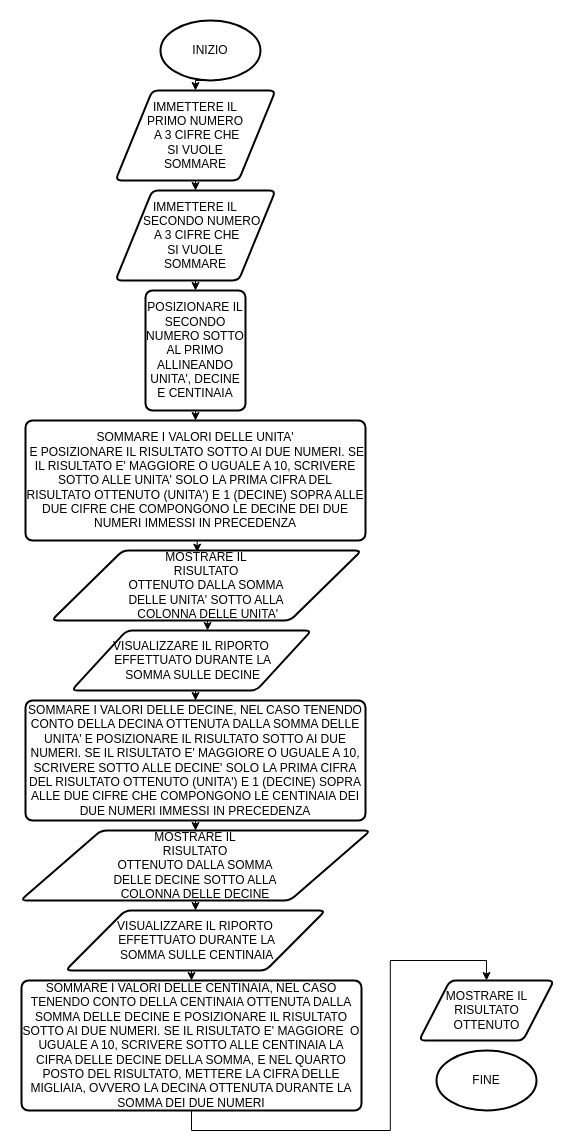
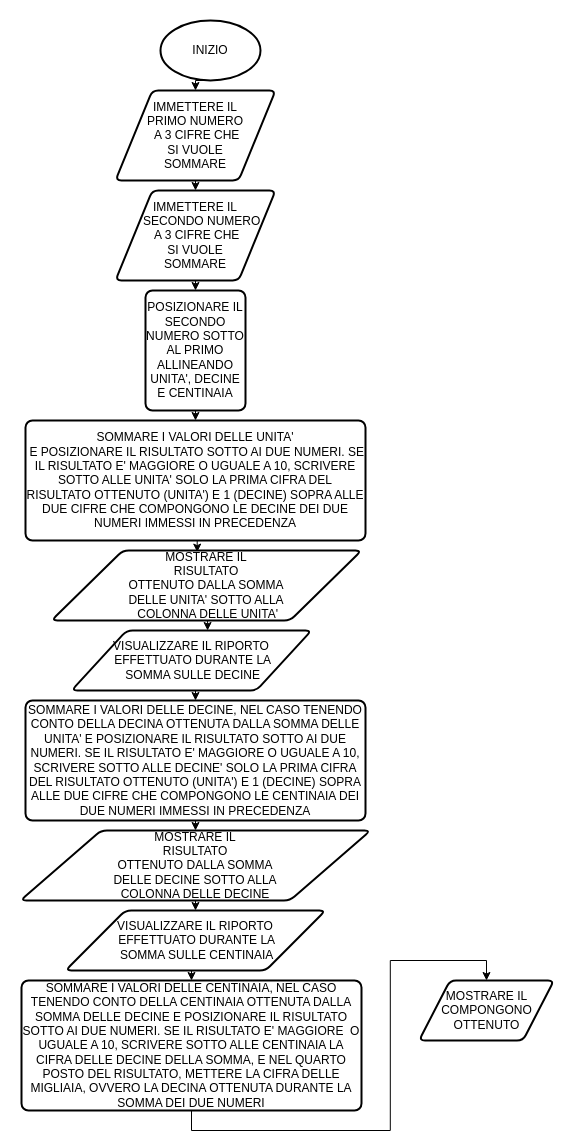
  <mxCell id="0" />
  <mxCell id="1" parent="0" />
  <mxCell id="2" style="edgeStyle=orthogonalEdgeStyle;rounded=0;orthogonalLoop=1;jettySize=auto;html=1;exitX=0.5;exitY=1;exitDx=0;exitDy=0;entryX=0.5;entryY=0;entryDx=0;entryDy=0;" edge="1" parent="1" source="3" target="7"><mxGeometry relative="1" as="geometry" /></mxCell>
  <mxCell id="3" value="IMMETTERE IL &lt;br&gt;PRIMO NUMERO&lt;br&gt;&amp;nbsp;A 3 CIFRE CHE &lt;br&gt;SI VUOLE &lt;br&gt;SOMMARE" style="shape=parallelogram;html=1;strokeWidth=2;perimeter=parallelogramPerimeter;whiteSpace=wrap;rounded=1;arcSize=12;size=0.23;" vertex="1" parent="1"><mxGeometry x="115" y="90" width="160" height="90" as="geometry" /></mxCell>
  <mxCell id="4" style="edgeStyle=orthogonalEdgeStyle;rounded=0;orthogonalLoop=1;jettySize=auto;html=1;exitX=0.5;exitY=1;exitDx=0;exitDy=0;exitPerimeter=0;entryX=0.5;entryY=0;entryDx=0;entryDy=0;" edge="1" parent="1" source="5" target="3"><mxGeometry relative="1" as="geometry" /></mxCell>
  <mxCell id="5" value="INIZIO" style="strokeWidth=2;html=1;shape=mxgraph.flowchart.start_1;whiteSpace=wrap;" vertex="1" parent="1"><mxGeometry x="160" y="20" width="100" height="60" as="geometry" /></mxCell>
  <mxCell id="6" style="edgeStyle=orthogonalEdgeStyle;rounded=0;orthogonalLoop=1;jettySize=auto;html=1;exitX=0.5;exitY=1;exitDx=0;exitDy=0;entryX=0.5;entryY=0;entryDx=0;entryDy=0;" edge="1" parent="1" source="7" target="9"><mxGeometry relative="1" as="geometry" /></mxCell>
  <mxCell id="7" value="IMMETTERE IL &lt;br&gt;&amp;nbsp; &amp;nbsp; SECONDO NUMERO&lt;br&gt;&amp;nbsp;A 3 CIFRE CHE &lt;br&gt;SI VUOLE &lt;br&gt;SOMMARE" style="shape=parallelogram;html=1;strokeWidth=2;perimeter=parallelogramPerimeter;whiteSpace=wrap;rounded=1;arcSize=12;size=0.23;" vertex="1" parent="1"><mxGeometry x="115" y="190" width="160" height="90" as="geometry" /></mxCell>
  <mxCell id="8" style="edgeStyle=orthogonalEdgeStyle;rounded=0;orthogonalLoop=1;jettySize=auto;html=1;exitX=0.5;exitY=1;exitDx=0;exitDy=0;entryX=0.5;entryY=0;entryDx=0;entryDy=0;" edge="1" parent="1" source="9" target="11"><mxGeometry relative="1" as="geometry" /></mxCell>
  <mxCell id="9" value="POSIZIONARE IL SECONDO NUMERO SOTTO AL PRIMO ALLINEANDO UNITA', DECINE E CENTINAIA" style="rounded=1;whiteSpace=wrap;html=1;absoluteArcSize=1;arcSize=14;strokeWidth=2;" vertex="1" parent="1"><mxGeometry x="145" y="290" width="100" height="120" as="geometry" /></mxCell>
  <mxCell id="10" style="edgeStyle=orthogonalEdgeStyle;rounded=0;orthogonalLoop=1;jettySize=auto;html=1;exitX=0.5;exitY=1;exitDx=0;exitDy=0;entryX=0.47;entryY=0.023;entryDx=0;entryDy=0;entryPerimeter=0;" edge="1" parent="1" source="11" target="13"><mxGeometry relative="1" as="geometry" /></mxCell>
  <mxCell id="11" value="SOMMARE I VALORI DELLE UNITA'&lt;br&gt;&amp;nbsp;E POSIZIONARE IL RISULTATO SOTTO AI DUE NUMERI. SE IL RISULTATO E' MAGGIORE O UGUALE A 10, SCRIVERE SOTTO ALLE UNITA' SOLO LA PRIMA CIFRA DEL RISULTATO OTTENUTO (UNITA') E 1 (DECINE) SOPRA ALLE DUE CIFRE CHE COMPONGONO LE DECINE DEI DUE NUMERI IMMESSI IN PRECEDENZA" style="rounded=1;whiteSpace=wrap;html=1;absoluteArcSize=1;arcSize=14;strokeWidth=2;" vertex="1" parent="1"><mxGeometry x="25" y="420" width="340" height="120" as="geometry" /></mxCell>
  <mxCell id="12" style="edgeStyle=orthogonalEdgeStyle;rounded=0;orthogonalLoop=1;jettySize=auto;html=1;exitX=0.5;exitY=1;exitDx=0;exitDy=0;entryX=0.567;entryY=0;entryDx=0;entryDy=0;entryPerimeter=0;" edge="1" parent="1" source="13" target="19"><mxGeometry relative="1" as="geometry" /></mxCell>
  <mxCell id="13" value="MOSTRARE IL &lt;br&gt;RISULTATO &lt;br&gt;OTTENUTO DALLA SOMMA &lt;br&gt;DELLE UNITA' SOTTO ALLA&lt;br&gt;&amp;nbsp;COLONNA DELLE UNITA'" style="shape=parallelogram;html=1;strokeWidth=2;perimeter=parallelogramPerimeter;whiteSpace=wrap;rounded=1;arcSize=12;size=0.23;" vertex="1" parent="1"><mxGeometry x="51" y="550" width="310" height="70" as="geometry" /></mxCell>
  <mxCell id="14" style="edgeStyle=orthogonalEdgeStyle;rounded=0;orthogonalLoop=1;jettySize=auto;html=1;exitX=0.5;exitY=1;exitDx=0;exitDy=0;entryX=0.5;entryY=0;entryDx=0;entryDy=0;" edge="1" parent="1" source="15" target="17"><mxGeometry relative="1" as="geometry" /></mxCell>
  <mxCell id="15" value="SOMMARE I VALORI DELLE DECINE, NEL CASO TENENDO CONTO DELLA DECINA OTTENUTA DALLA SOMMA DELLE UNITA' E POSIZIONARE IL RISULTATO SOTTO AI DUE NUMERI.&amp;nbsp;SE IL RISULTATO E' MAGGIORE O UGUALE A 10, SCRIVERE SOTTO ALLE DECINE' SOLO LA PRIMA CIFRA DEL RISULTATO OTTENUTO (UNITA') E 1 (DECINE) SOPRA ALLE DUE CIFRE CHE COMPONGONO LE CENTINAIA DEI DUE NUMERI IMMESSI IN PRECEDENZA" style="rounded=1;whiteSpace=wrap;html=1;absoluteArcSize=1;arcSize=14;strokeWidth=2;" vertex="1" parent="1"><mxGeometry x="25" y="700" width="340" height="120" as="geometry" /></mxCell>
  <mxCell id="16" style="edgeStyle=orthogonalEdgeStyle;rounded=0;orthogonalLoop=1;jettySize=auto;html=1;exitX=0.5;exitY=1;exitDx=0;exitDy=0;entryX=0.5;entryY=0;entryDx=0;entryDy=0;" edge="1" parent="1" source="17" target="21"><mxGeometry relative="1" as="geometry" /></mxCell>
  <mxCell id="17" value="MOSTRARE IL &lt;br&gt;RISULTATO &lt;br&gt;OTTENUTO DALLA SOMMA &lt;br&gt;DELLE DECINE SOTTO ALLA &lt;br&gt;COLONNA DELLE DECINE" style="shape=parallelogram;html=1;strokeWidth=2;perimeter=parallelogramPerimeter;whiteSpace=wrap;rounded=1;arcSize=12;size=0.23;" vertex="1" parent="1"><mxGeometry x="20" y="830" width="350" height="70" as="geometry" /></mxCell>
  <mxCell id="18" style="edgeStyle=orthogonalEdgeStyle;rounded=0;orthogonalLoop=1;jettySize=auto;html=1;exitX=0.5;exitY=1;exitDx=0;exitDy=0;entryX=0.5;entryY=0;entryDx=0;entryDy=0;" edge="1" parent="1" source="19" target="15"><mxGeometry relative="1" as="geometry" /></mxCell>
  <mxCell id="19" value="VISUALIZZARE IL RIPORTO&lt;br&gt;&amp;nbsp;EFFETTUATO DURANTE LA&lt;br&gt;&amp;nbsp;SOMMA SULLE DECINE" style="shape=parallelogram;html=1;strokeWidth=2;perimeter=parallelogramPerimeter;whiteSpace=wrap;rounded=1;arcSize=12;size=0.23;" vertex="1" parent="1"><mxGeometry x="71" y="630" width="240" height="60" as="geometry" /></mxCell>
  <mxCell id="20" style="edgeStyle=orthogonalEdgeStyle;rounded=0;orthogonalLoop=1;jettySize=auto;html=1;exitX=0.5;exitY=1;exitDx=0;exitDy=0;entryX=0.5;entryY=0;entryDx=0;entryDy=0;" edge="1" parent="1" source="21" target="23"><mxGeometry relative="1" as="geometry" /></mxCell>
  <mxCell id="21" value="VISUALIZZARE IL RIPORTO&lt;br&gt;&amp;nbsp;EFFETTUATO DURANTE&amp;nbsp;LA&lt;br&gt;&amp;nbsp;SOMMA SULLE&amp;nbsp;CENTINAIA" style="shape=parallelogram;html=1;strokeWidth=2;perimeter=parallelogramPerimeter;whiteSpace=wrap;rounded=1;arcSize=12;size=0.23;" vertex="1" parent="1"><mxGeometry x="65" y="910" width="260" height="60" as="geometry" /></mxCell>
  <mxCell id="22" style="edgeStyle=orthogonalEdgeStyle;rounded=0;orthogonalLoop=1;jettySize=auto;html=1;exitX=0.5;exitY=1;exitDx=0;exitDy=0;entryX=0.5;entryY=0;entryDx=0;entryDy=0;" edge="1" parent="1" source="23" target="24"><mxGeometry relative="1" as="geometry" /></mxCell>
  <mxCell id="23" value="SOMMARE I VALORI DELLE CENTINAIA, NEL CASO TENENDO CONTO DELLA CENTINAIA OTTENUTA DALLA SOMMA DELLE DECINE E POSIZIONARE IL RISULTATO SOTTO AI DUE NUMERI.&amp;nbsp;SE IL RISULTATO E' MAGGIORE&amp;nbsp; O UGUALE A 10, SCRIVERE SOTTO ALLE CENTINAIA LA CIFRA DELLE DECINE DELLA SOMMA, E NEL QUARTO POSTO DEL RISULTATO, METTERE LA CIFRA DELLE MIGLIAIA, OVVERO LA DECINA OTTENUTA DURANTE LA SOMMA DEI DUE NUMERI" style="rounded=1;whiteSpace=wrap;html=1;absoluteArcSize=1;arcSize=14;strokeWidth=2;" vertex="1" parent="1"><mxGeometry x="21" y="980" width="340" height="130" as="geometry" /></mxCell>
- <mxCell id="24" value="MOSTRARE IL RISULTATO OTTENUTO" style="shape=parallelogram;html=1;strokeWidth=2;perimeter=parallelogramPerimeter;whiteSpace=wrap;rounded=1;arcSize=12;size=0.23;" vertex="1" parent="1"><mxGeometry x="418.5" y="980" width="135" height="60" as="geometry" /></mxCell>
- <mxCell id="25" value="FINE" style="strokeWidth=2;html=1;shape=mxgraph.flowchart.start_1;whiteSpace=wrap;" vertex="1" parent="1"><mxGeometry x="436" y="1050" width="100" height="60" as="geometry" /></mxCell>
+ <mxCell id="24" value="MOSTRARE IL COMPONGONO OTTENUTO" style="shape=parallelogram;html=1;strokeWidth=2;perimeter=parallelogramPerimeter;whiteSpace=wrap;rounded=1;arcSize=12;size=0.23;" vertex="1" parent="1"><mxGeometry x="418.5" y="980" width="135" height="60" as="geometry" /></mxCell>
